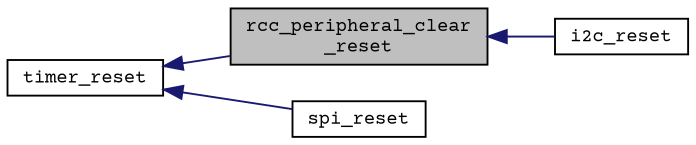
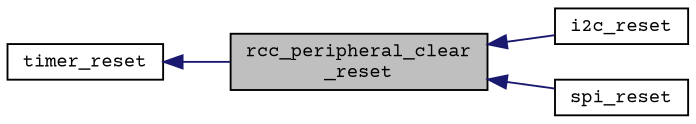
  digraph {
    fontname="Courier Prime"
    rankdir=LR
    node [color=black fillcolor=white fontname="Courier Prime" fontsize=10 shape=record style=filled]
    edge [color=midnightblue dir=back fontname="Courier Prime" fontsize=10 labelfontname=Helvetica labelfontsize=10 style=solid]
    n1 [fillcolor=grey75 fontcolor=black height=0.2 label="rcc_peripheral_clear\l_reset" width=0.4]
    n2 [height=0.2 label=i2c_reset width=0.4]
    n3 [height=0.2 label=spi_reset width=0.4]
    n4 [height=0.2 label=timer_reset width=0.4]
    n1 -> n2
-   n4 -> n3
+   n1 -> n3
    n4 -> n1
  }
